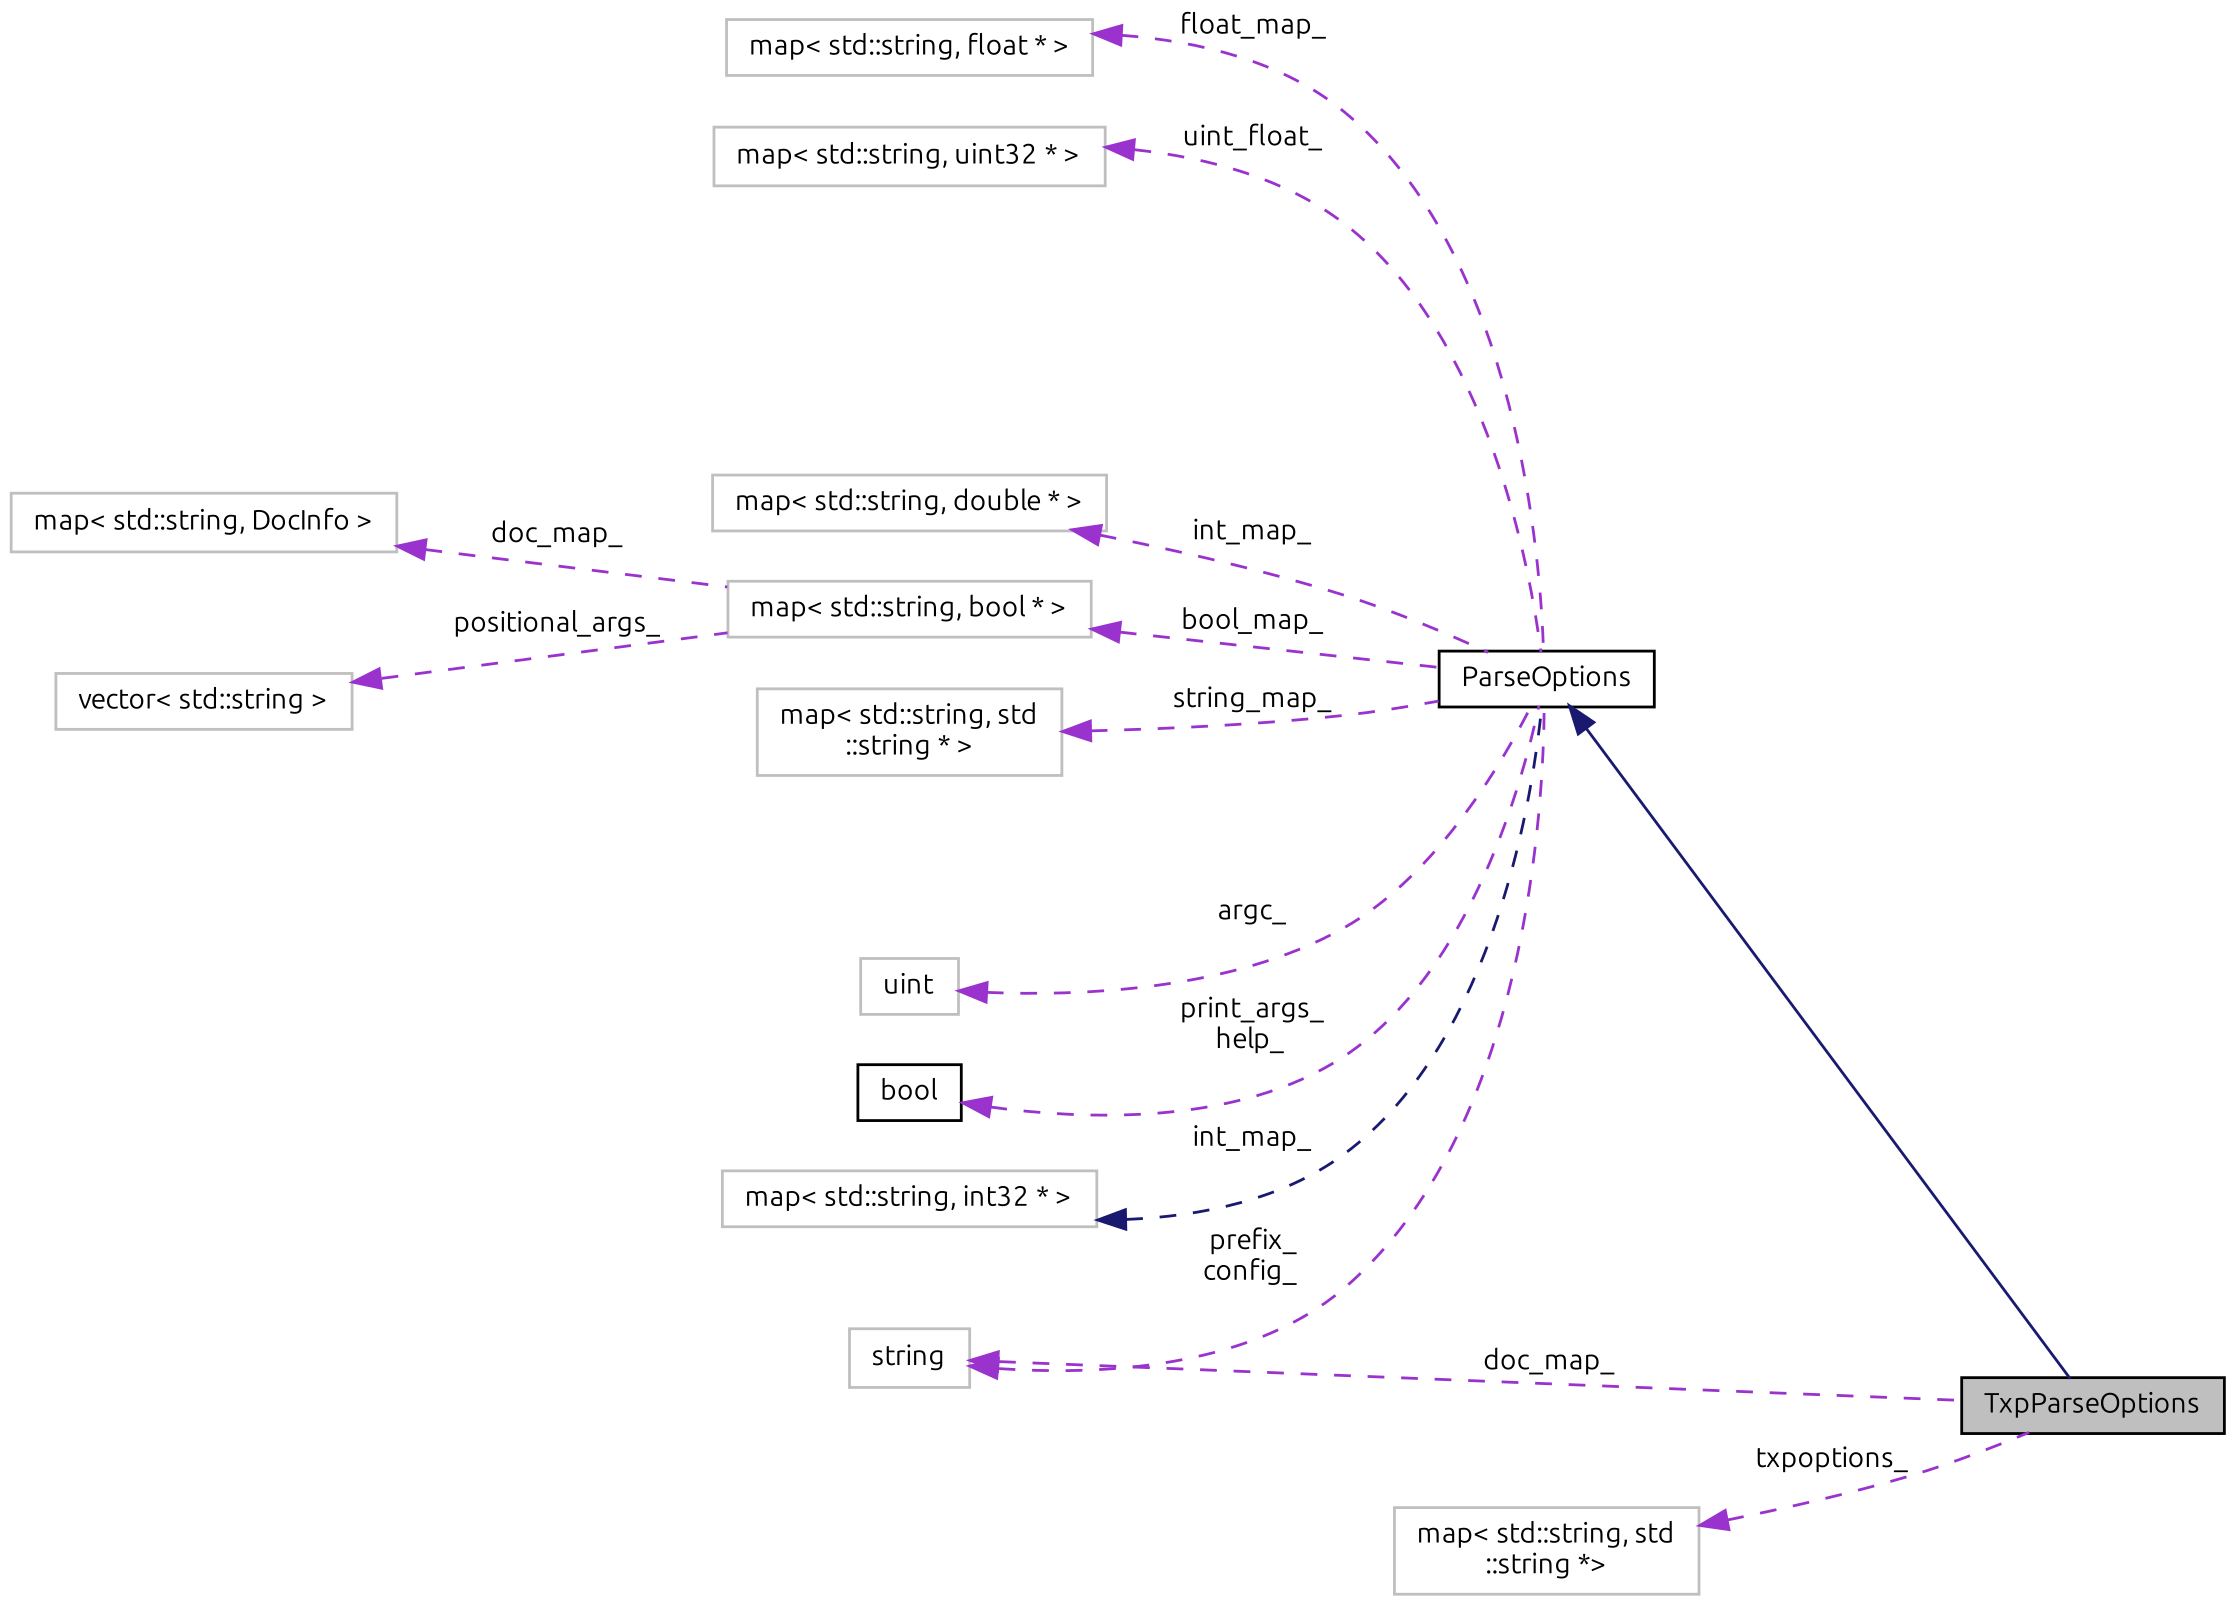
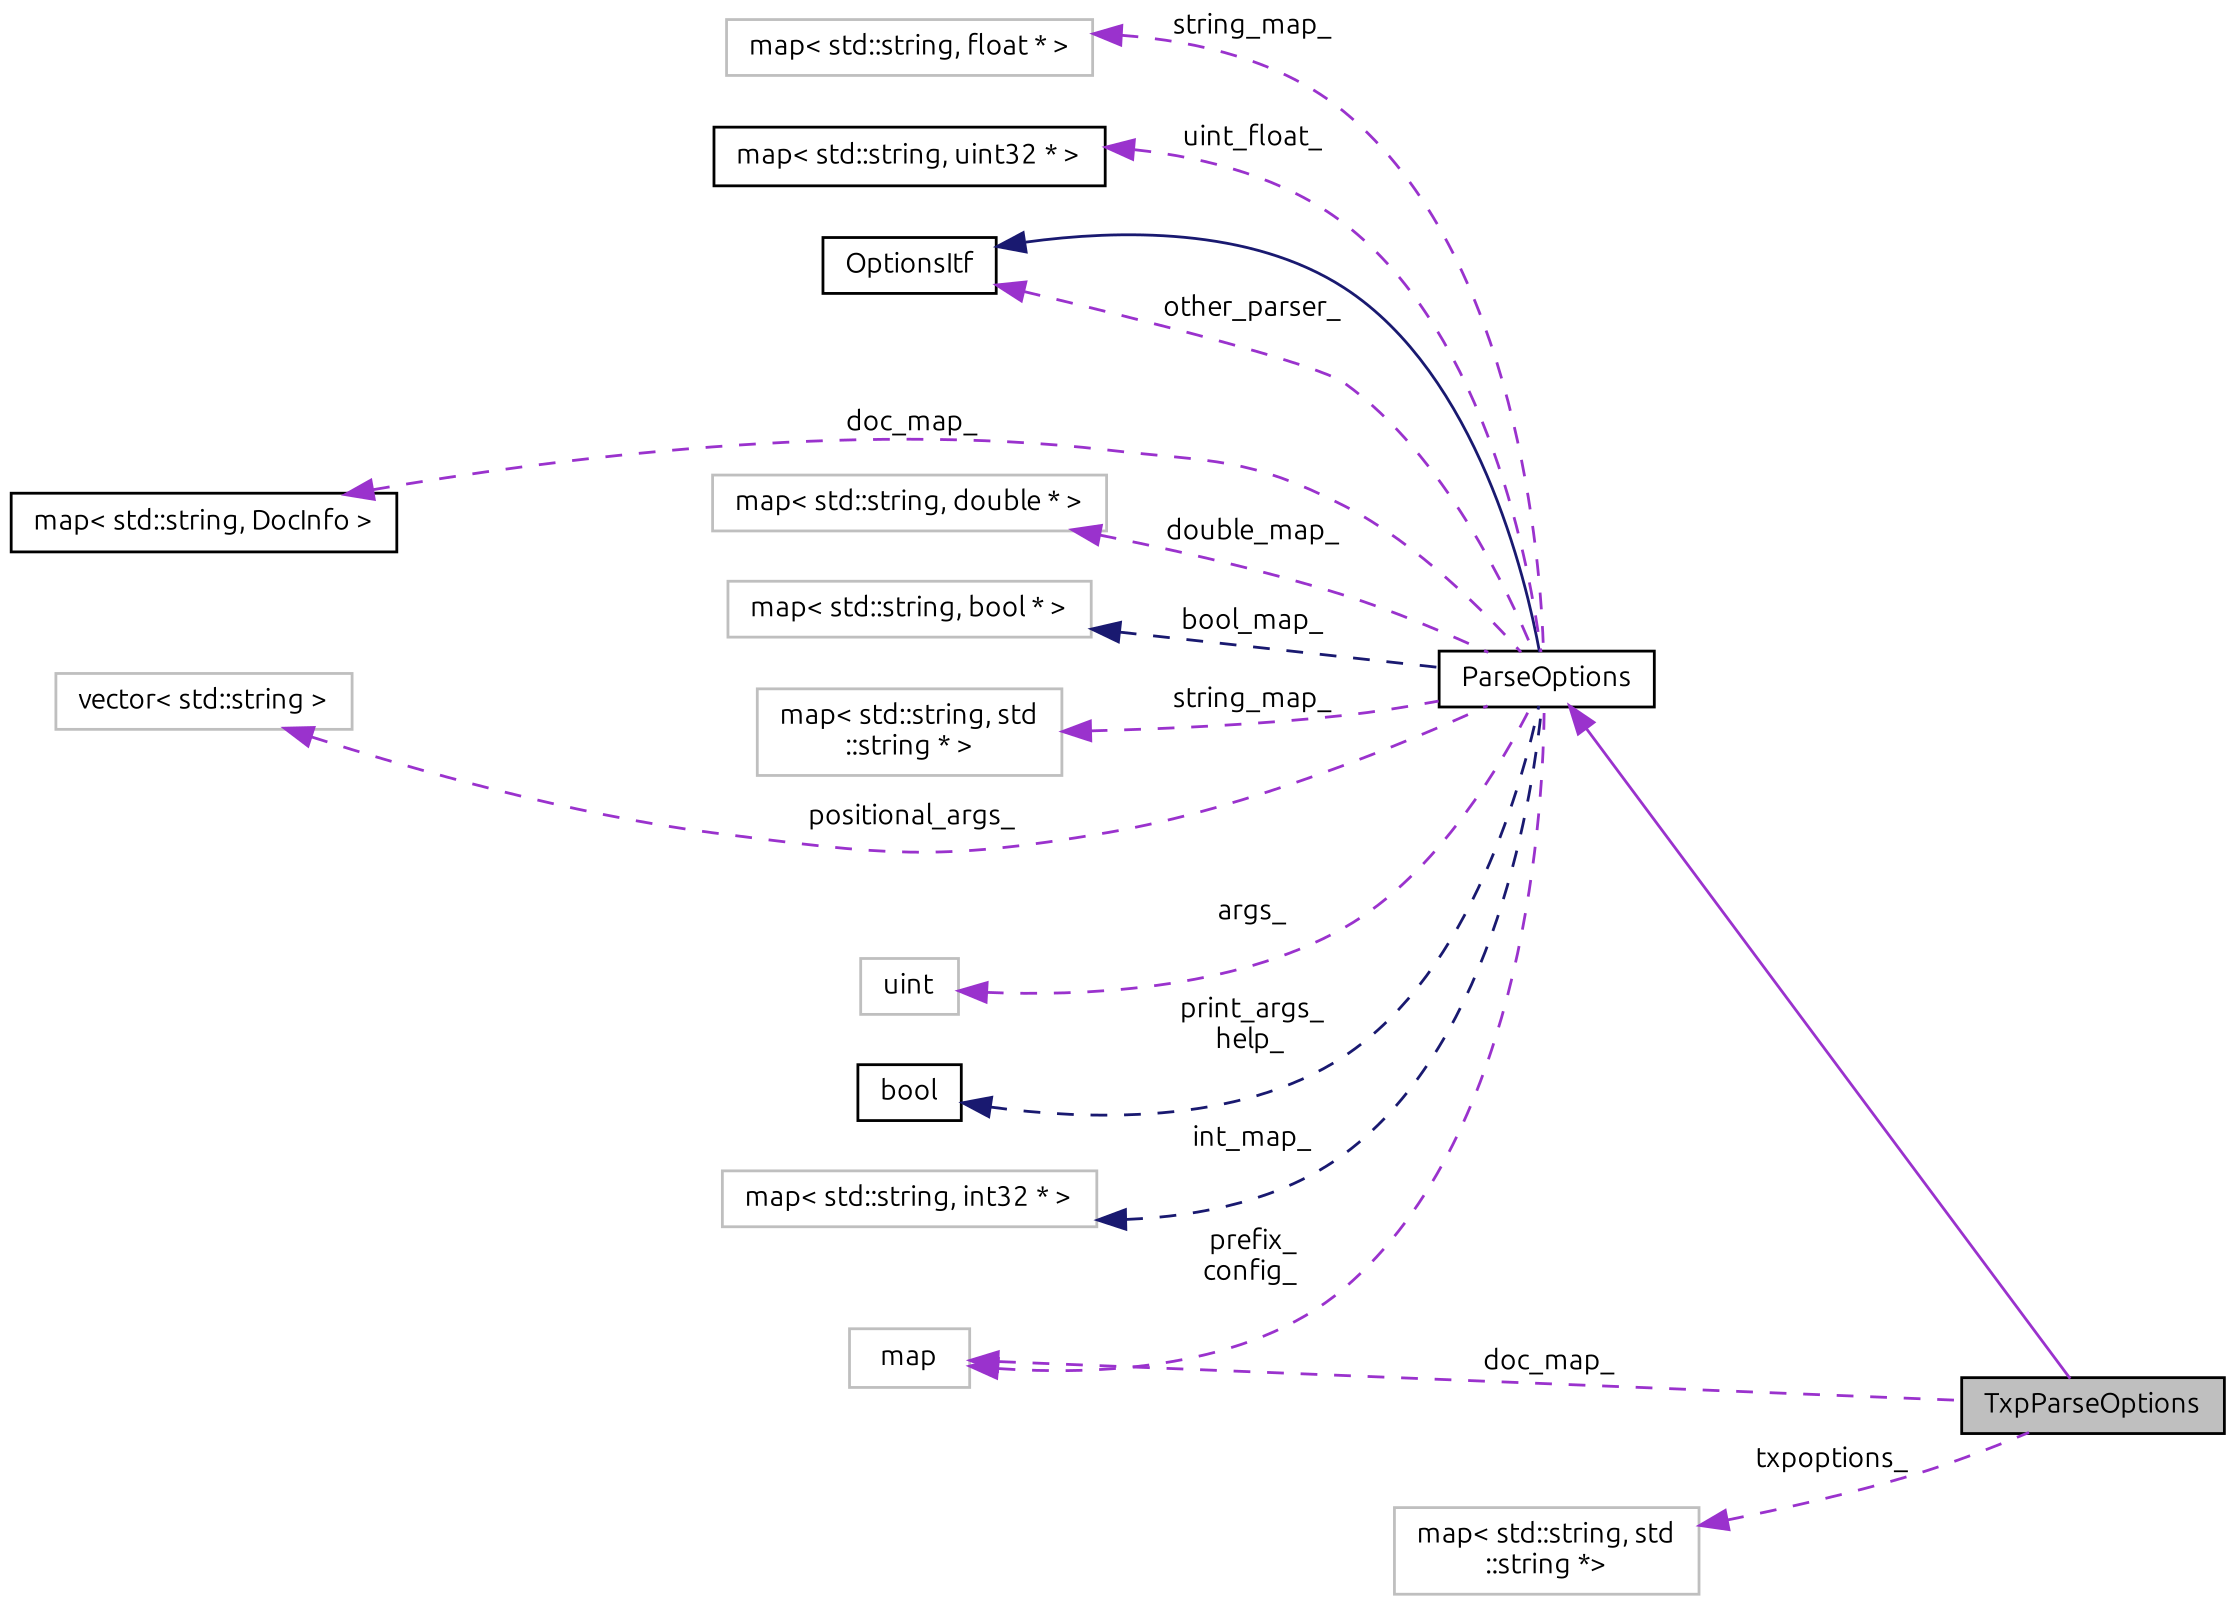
  digraph {
    fontname=Ubuntu
    rankdir=LR
    node [color=grey75 fillcolor=white fontname=Ubuntu fontsize=10 shape=record style=filled]
    edge [color=darkorchid3 dir=back fontname=Ubuntu fontsize=10 labelfontname=Helvetica labelfontsize=10 style=dashed]
    n1 [color=black fillcolor=grey75 fontcolor=black height=0.2 label=TxpParseOptions width=0.4]
    n2 [color=black height=0.2 label=ParseOptions width=0.4]
-   n4 [height=0.2 label="map\< std::string, DocInfo \>" width=0.4]
+   n3 [color=black height=0.2 label=OptionsItf width=0.4]
+   n4 [color=black height=0.2 label="map\< std::string, DocInfo \>" width=0.4]
    n5 [height=0.2 label="map\< std::string, double * \>" width=0.4]
    n6 [height=0.2 label="vector\< std::string \>" width=0.4]
    n7 [height=0.2 label="map\< std::string, std\l::string * \>" width=0.4]
    n8 [height=0.2 label="map\< std::string, bool * \>" width=0.4]
    n9 [height=0.2 label=uint width=0.4]
-   n10 [height=0.2 label=string width=0.4]
+   n10 [height=0.2 label=map width=0.4]
    n11 [color=black height=0.2 label=bool width=0.4]
    n12 [height=0.2 label="map\< std::string, int32 * \>" width=0.4]
    n13 [height=0.2 label="map\< std::string, float * \>" width=0.4]
-   n14 [height=0.2 label="map\< std::string, uint32 * \>" width=0.4]
+   n14 [color=black height=0.2 label="map\< std::string, uint32 * \>" width=0.4]
    n15 [height=0.2 label="map\< std::string, std\l::string *\>" width=0.4]
-   n2 -> n1 [color=midnightblue style=solid]
-   n4 -> n8 [label=" doc_map_"]
-   n5 -> n2 [label=" int_map_"]
-   n6 -> n8 [label=" positional_args_"]
+   n2 -> n1 [style=solid]
+   n3 -> n2 [color=midnightblue style=solid]
+   n3 -> n2 [label=" other_parser_"]
+   n4 -> n2 [label=" doc_map_"]
+   n5 -> n2 [label=" double_map_"]
+   n6 -> n2 [label=" positional_args_"]
    n7 -> n2 [label=" string_map_"]
-   n8 -> n2 [label=" bool_map_"]
-   n9 -> n2 [label=" argc_"]
+   n8 -> n2 [color=midnightblue label=" bool_map_"]
+   n9 -> n2 [label=" args_"]
    n10 -> n1 [label=" doc_map_"]
    n10 -> n2 [label=" prefix_\nconfig_"]
-   n11 -> n2 [label=" print_args_\nhelp_"]
+   n11 -> n2 [color=midnightblue label=" print_args_\nhelp_"]
    n12 -> n2 [color=midnightblue label=" int_map_"]
-   n13 -> n2 [label=" float_map_"]
+   n13 -> n2 [label=" string_map_"]
    n14 -> n2 [label=" uint_float_"]
    n15 -> n1 [label=" txpoptions_"]
  }
